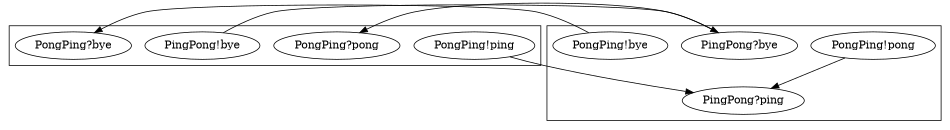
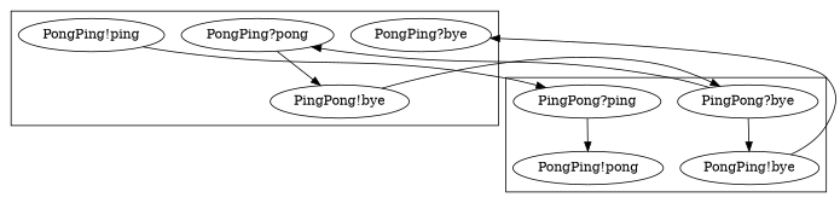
  strict digraph {
    edge_default="{}"
    node_default="{}"
    n1 [label="PongPing!ping"]
    n2 [label="PongPing?pong"]
    n3 [label="PingPong!bye"]
    n4 [label="PongPing?bye"]
    n5 [label="PingPong?ping"]
    n6 [label="PongPing!pong"]
    n7 [label="PingPong?bye"]
    n8 [label="PongPing!bye"]
    subgraph cluster_1 {
      n1
      n2
      n3
      n4
    }
    subgraph cluster_2 {
      n5
      n6
      n7
      n8
    }
    n1 -> n5
+   n2 -> n3
    n3 -> n7
-   n6 -> n5
+   n5 -> n6
    n7 -> n2
+   n7 -> n8
    n8 -> n4
  }
